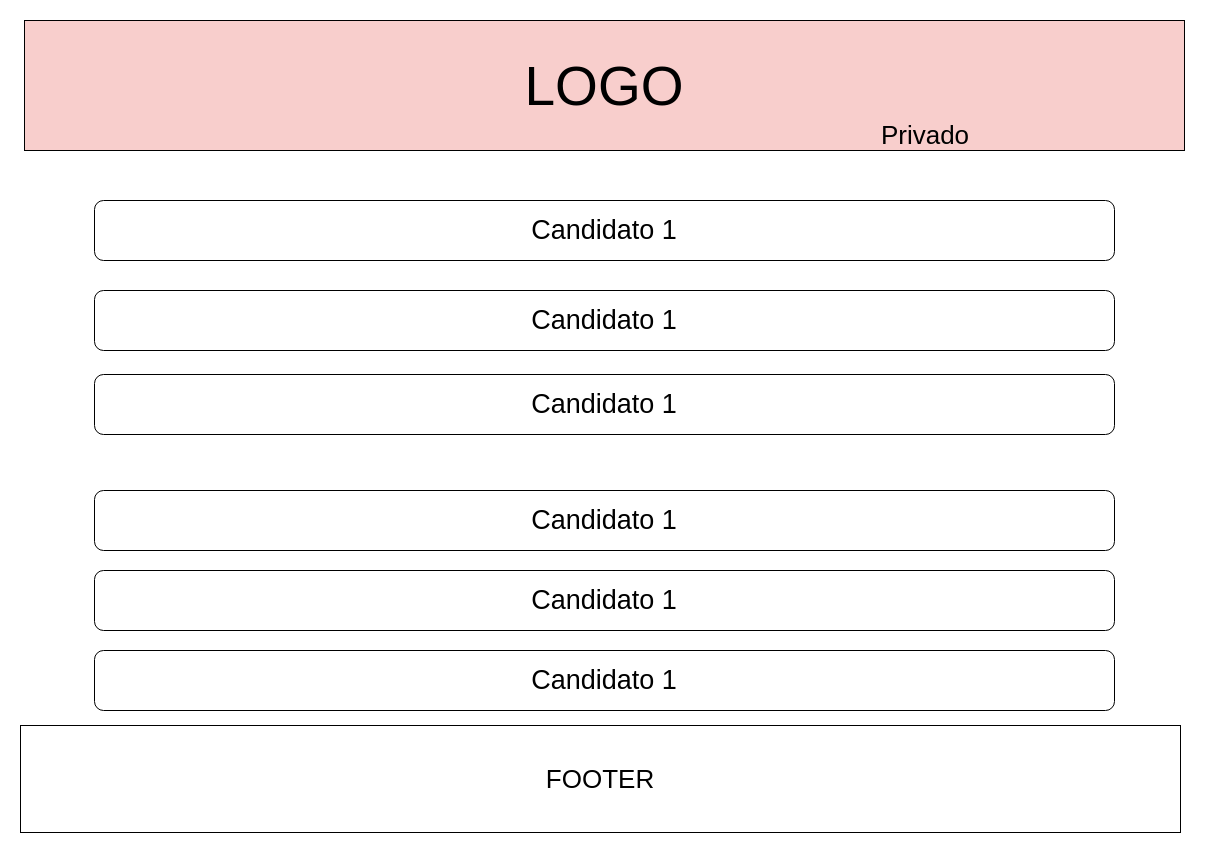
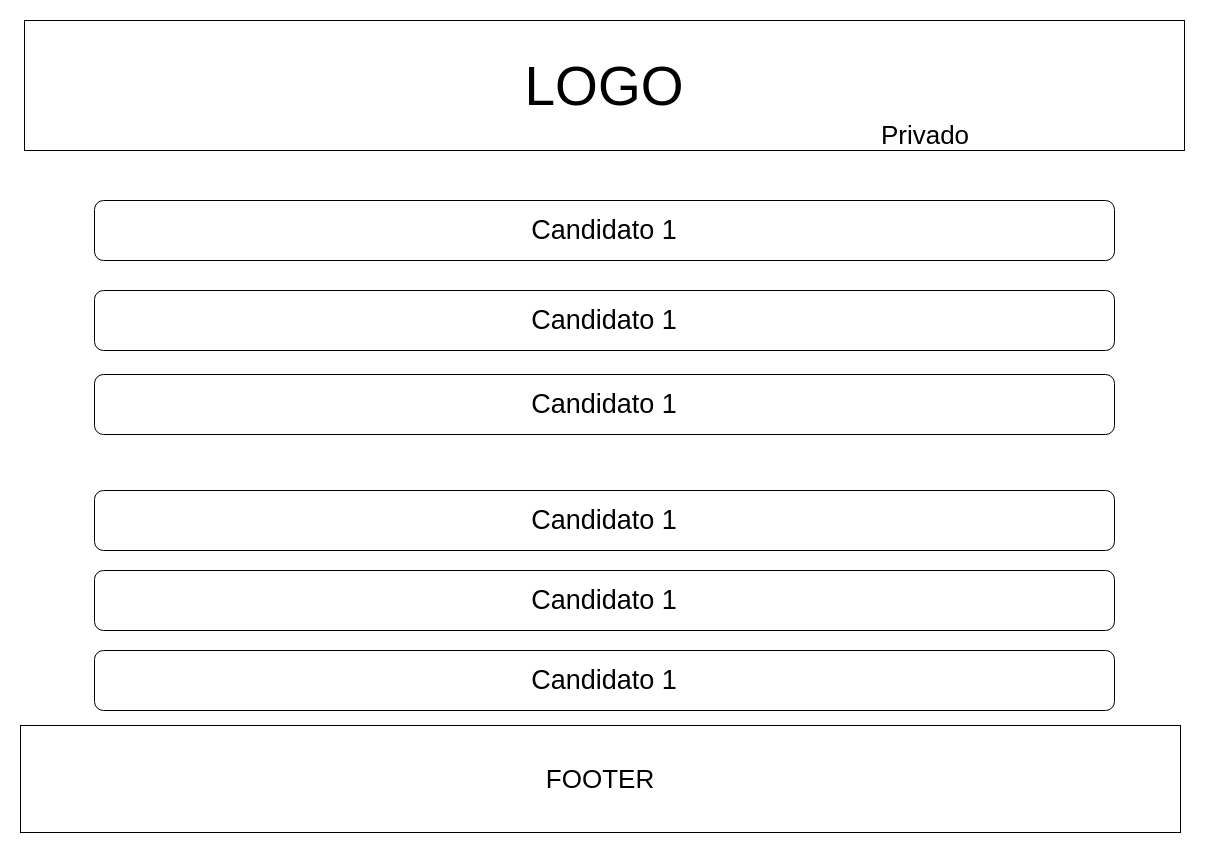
  <mxCell id="0" />
  <mxCell id="1" parent="0" />
- <mxCell id="2" value="&lt;font style=&quot;font-size: 55px&quot;&gt;LOGO&lt;/font&gt;" style="rounded=0;whiteSpace=wrap;html=1;fillColor=#f8cecc;" parent="1" vertex="1"><mxGeometry x="24" width="1160" height="130" as="geometry" y="20" /></mxCell>
+ <mxCell id="2" value="&lt;font style=&quot;font-size: 55px&quot;&gt;LOGO&lt;/font&gt;" style="rounded=0;whiteSpace=wrap;html=1;" parent="1" vertex="1"><mxGeometry x="24" width="1160" height="130" as="geometry" y="20" /></mxCell>
  <mxCell id="3" value="&lt;font style=&quot;font-size: 26px&quot;&gt;Privado&lt;/font&gt;" style="text;html=1;strokeColor=none;fillColor=none;align=center;verticalAlign=middle;whiteSpace=wrap;rounded=0;" parent="1" vertex="1"><mxGeometry x="905" y="125" width="40" height="20" as="geometry" /></mxCell>
  <mxCell id="4" value="&lt;font style=&quot;font-size: 26px&quot;&gt;FOOTER&lt;/font&gt;" style="rounded=0;whiteSpace=wrap;html=1;" parent="1" vertex="1"><mxGeometry x="20" y="725" width="1160" height="107" as="geometry" /></mxCell>
  <mxCell id="5" value="&lt;font style=&quot;font-size: 27px&quot;&gt;Candidato 1&lt;/font&gt;" style="rounded=1;whiteSpace=wrap;html=1;" vertex="1" parent="1"><mxGeometry x="94" y="200" width="1020" height="60" as="geometry" /></mxCell>
  <mxCell id="6" value="&lt;font style=&quot;font-size: 27px&quot;&gt;Candidato 1&lt;/font&gt;" style="rounded=1;whiteSpace=wrap;html=1;" vertex="1" parent="1"><mxGeometry x="94" y="290" width="1020" height="60" as="geometry" /></mxCell>
  <mxCell id="7" value="&lt;font style=&quot;font-size: 27px&quot;&gt;Candidato 1&lt;/font&gt;" style="rounded=1;whiteSpace=wrap;html=1;" vertex="1" parent="1"><mxGeometry x="94" y="374" width="1020" height="60" as="geometry" /></mxCell>
  <mxCell id="8" value="&lt;font style=&quot;font-size: 27px&quot;&gt;Candidato 1&lt;/font&gt;" style="rounded=1;whiteSpace=wrap;html=1;" vertex="1" parent="1"><mxGeometry x="94" y="490" width="1020" height="60" as="geometry" /></mxCell>
  <mxCell id="9" value="&lt;font style=&quot;font-size: 27px&quot;&gt;Candidato 1&lt;/font&gt;" style="rounded=1;whiteSpace=wrap;html=1;" vertex="1" parent="1"><mxGeometry x="94" y="570" width="1020" height="60" as="geometry" /></mxCell>
  <mxCell id="10" value="&lt;font style=&quot;font-size: 27px&quot;&gt;Candidato 1&lt;/font&gt;" style="rounded=1;whiteSpace=wrap;html=1;" vertex="1" parent="1"><mxGeometry x="94" y="650" width="1020" height="60" as="geometry" /></mxCell>
